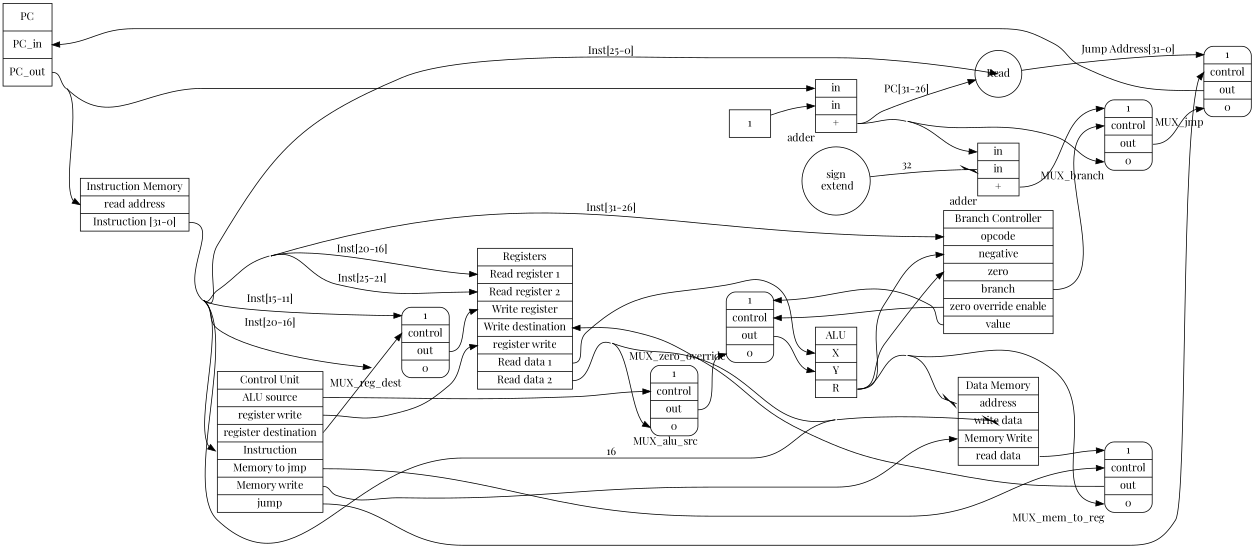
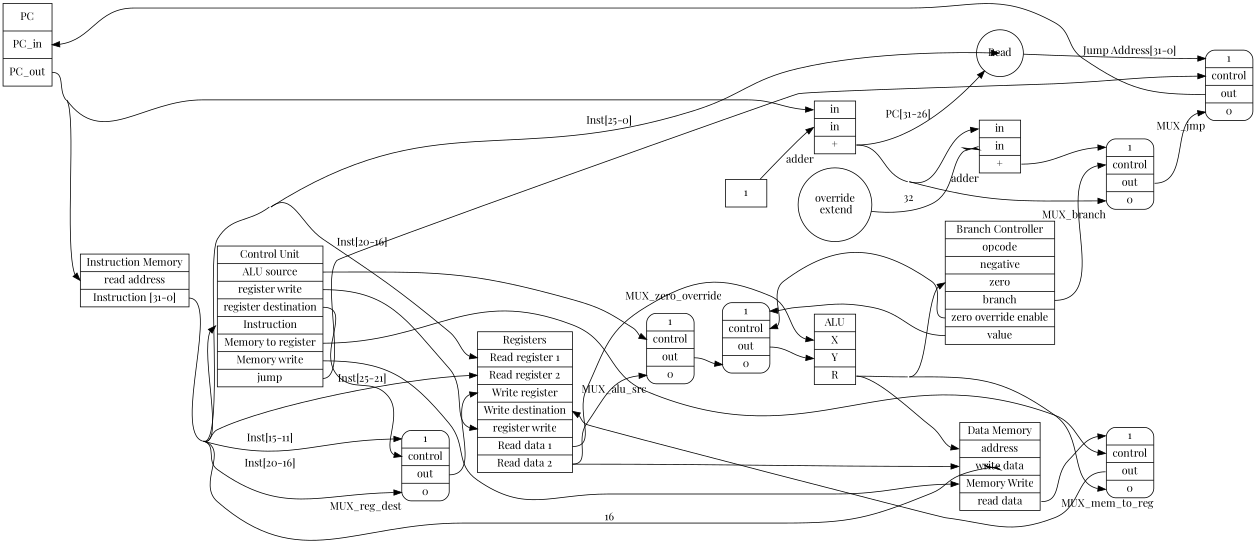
  digraph {
    concentrate=true
    fontname="Playfair Display"
    rankdir=LR
    node [fontname="Playfair Display" shape=record]
    edge [fontname="Playfair Display" headport=0 tailport=out]
    n1 [height=1.5 label="<f0> PC | <in> PC_in | <out> PC_out "]
    n2 [label="<in1> in | <in2> in | <out> +" xlabel=adder]
    n3 [label=" <f0>Instruction Memory | <read address> read address | <inst> Instruction [31-0]"]
    n4 [label="<in1> in | <in2> in | <out> +" xlabel=adder]
    n5 [label=Read shape=circle]
    n6 [label="<1> 1 |  <control> control | <out> out  | <0> 0" shape=Mrecord xlabel=MUX_branch]
-   n7 [label="<f0> Control Unit | <alusource> ALU source | <regwrite> register write | <regdest> register destination | <inst> Instruction | <memtoreg> Memory to jmp | <memw> Memory write | <jump> jump"]
+   n7 [label="<f0> Control Unit | <alusource> ALU source | <regwrite> register write | <regdest> register destination | <inst> Instruction | <memtoreg> Memory to register | <memw> Memory write | <jump> jump"]
    n8 [label="<f0> Registers | <readreg1> Read register 1 | <readreg2> Read register 2 | <wreg> Write register | <wdata> Write destination | <regwrite> register write | <readdata1> Read data 1 | <readdata2> Read data 2 "]
    n9 [label=" <f0> Data Memory |  <address> address | <wdata> write data | <memwrite> Memory Write  | <rdata> read data "]
    n10 [label="<1> 1 |  <control> control | <out> out  | <0> 0" shape=Mrecord xlabel=MUX_reg_dest]
    n11 [label="<f0> Branch Controller | <opcode> opcode | <negative> negative | <zero> zero  |  <branch> branch | <zerooverride> zero override enable | <value> value "]
    n12 [label="<1> 1 |  <control> control | <out> out  | <0> 0" shape=Mrecord xlabel=MUX_jmp]
    n13 [label=1 shape=text]
-   n14 [label="sign\n extend" shape=circle]
+   n14 [label="override\n extend" shape=circle]
    n15 [label="<1> 1 |  <control> control | <out> out  | <0> 0" shape=Mrecord xlabel=MUX_alu_src]
    n16 [label="<1> 1 |  <control> control | <out> out  | <0> 0" shape=Mrecord xlabel=MUX_mem_to_reg]
    n17 [label="<f0> ALU | <x> X | <y> Y | <r> R"]
    n18 [label="<1> 1 |  <control> control | <out> out  | <0> 0" shape=Mrecord xlabel=MUX_zero_override]
    n1 -> n2 [headport=in1]
    n1 -> n3 [headport="read address"]
    n2 -> n4 [headport=in1]
    n2 -> n5 [label="PC[31-26]"]
    n2 -> n6
    n3 -> n5 [label="Inst[25-0]" tailport=inst]
    n3 -> n7 [headport=inst tailport=inst]
    n3 -> n8 [headport=readreg2 label="Inst[25-21]" tailport=inst]
    n3 -> n8 [headport=readreg1 label="Inst[20-16]" tailport=inst]
    n3 -> n9 [arrowhead=rcrowlvee label=16 tailport=inst]
    n3 -> n10 [label="Inst[20-16]" tailport=inst]
    n3 -> n10 [headport=1 label="Inst[15-11]" tailport=inst]
-   n3 -> n11 [headport=opcode label="Inst[31-26]" tailport=inst]
    n4 -> n6 [headport=1]
    n5 -> n12 [headport=1 label="Jump Address[31-0]"]
    n6 -> n12
    n7 -> n8 [headport=regwrite tailport=regwrite]
    n7 -> n9 [headport=memwrite tailport=memw]
    n7 -> n10 [headport=control tailport=regdest]
    n7 -> n12 [headport=control tailport=jump]
    n7 -> n15 [headport=control tailport=alusource]
    n7 -> n16 [headport=control tailport=memtoreg]
    n8 -> n9 [headport=wdata tailport=readdata2]
    n8 -> n15 [tailport=readdata2]
    n8 -> n17 [headport=x tailport=readdata1]
    n9 -> n16 [headport=1 tailport=rdata]
    n10 -> n8 [headport=wreg]
    n11 -> n6 [headport=control tailport=branch]
    n11 -> n18 [headport=control tailport=zerooverride]
    n11 -> n18 [headport=1 tailport=value]
    n12 -> n1 [headport=in]
    n13 -> n2 [headport=in2]
    n14 -> n4 [arrowhead=rcrowlvee headport=in2 label=32]
    n15 -> n18
    n16 -> n8 [headport=wdata]
-   n17 -> n9 [headport=address tailport=r arrowhead=rcrowlvee]
+   n17 -> n9 [headport=address tailport=r]
    n17 -> n11 [headport=zero tailport=r]
    n17 -> n11 [headport=negative tailport=r]
    n17 -> n16 [tailport=r]
    n18 -> n17 [headport=y]
  }
